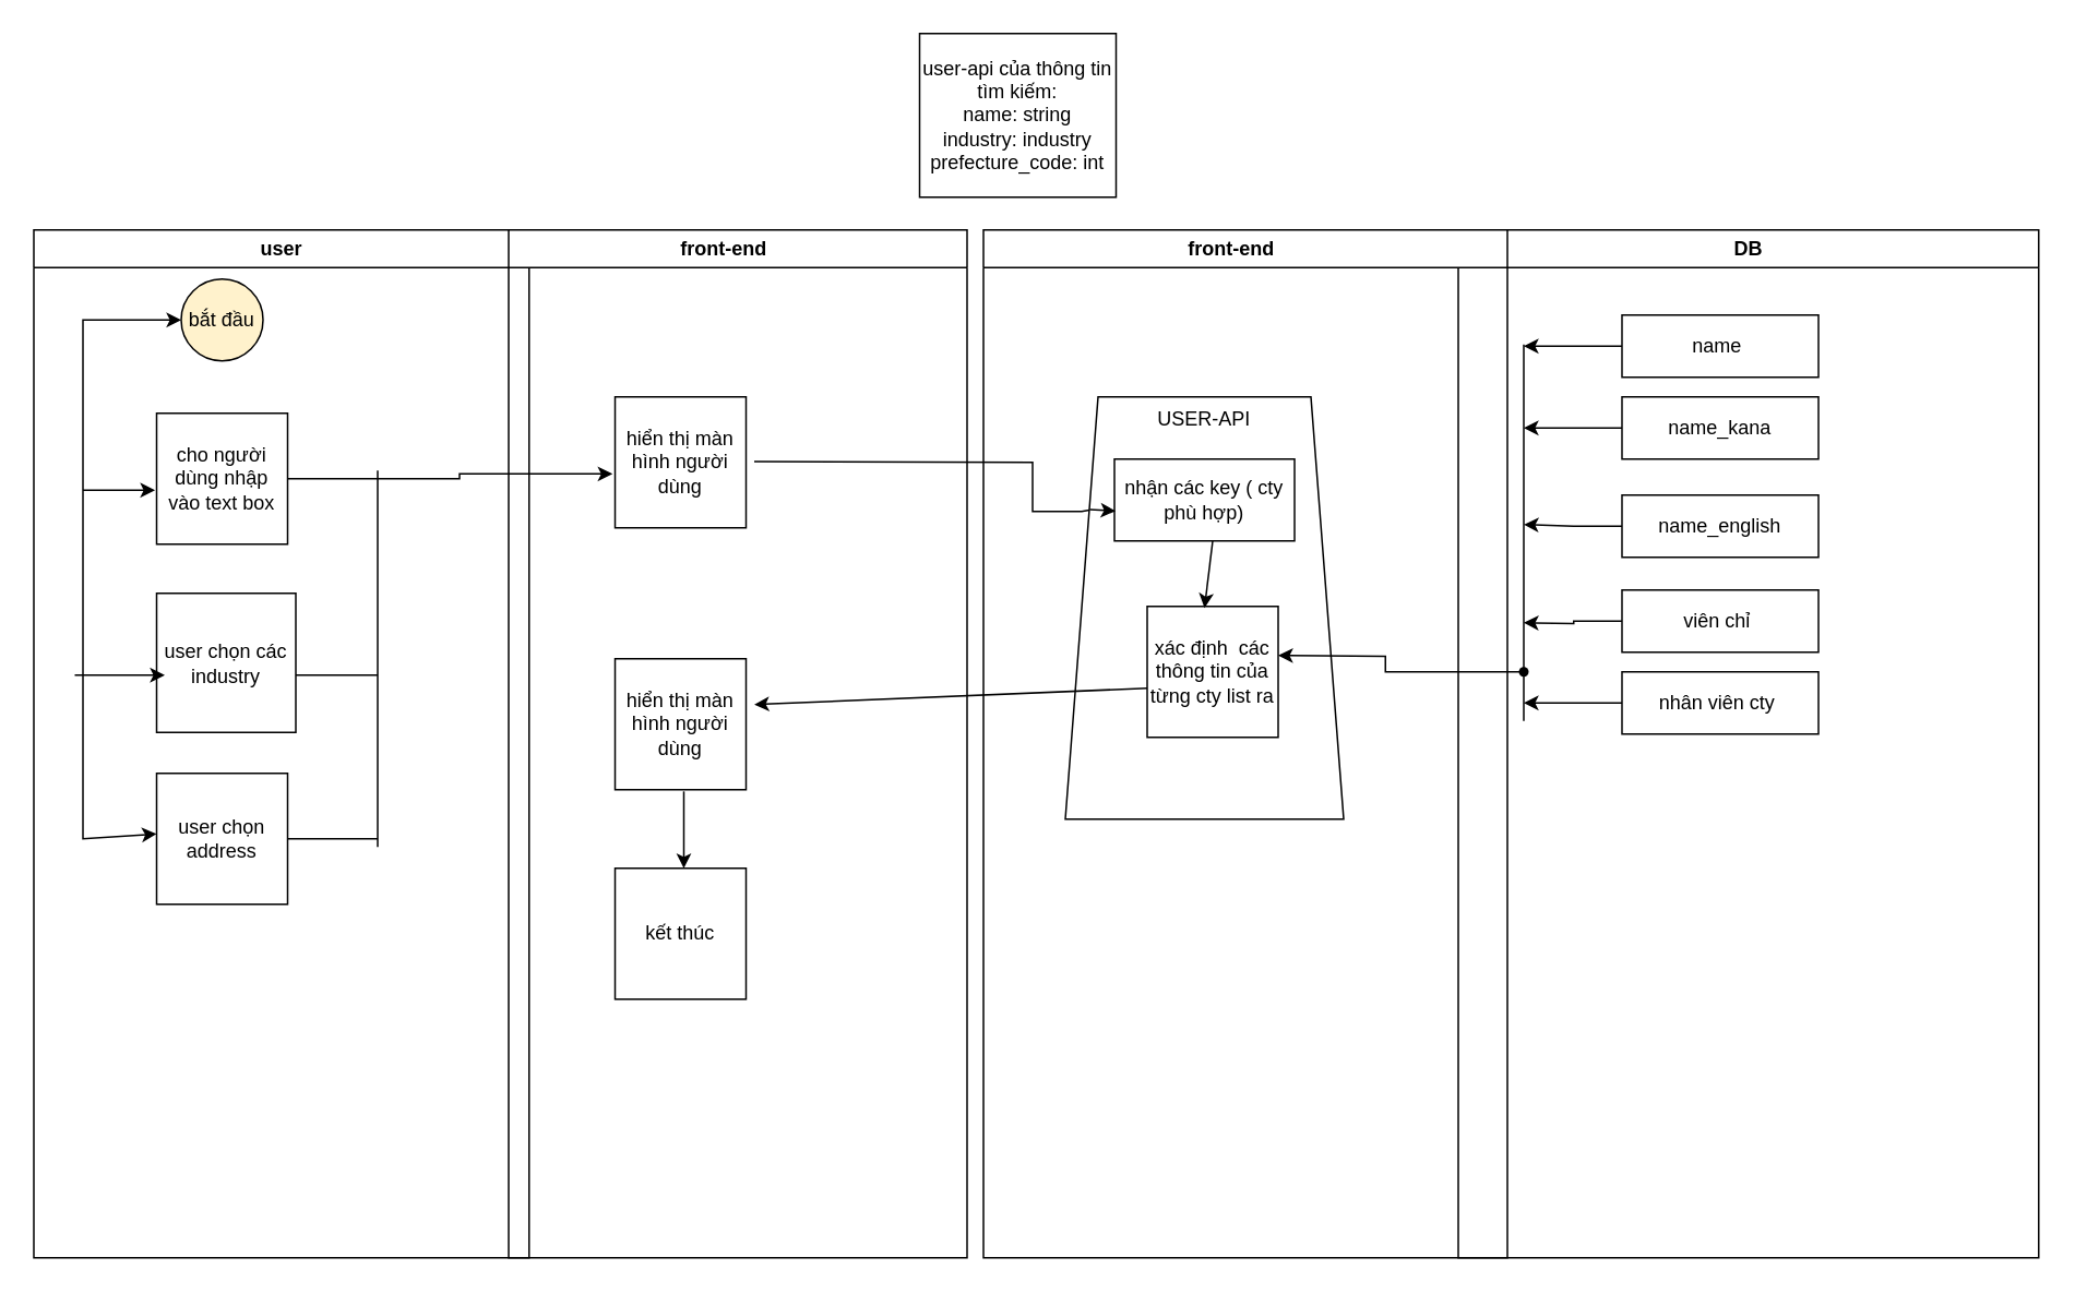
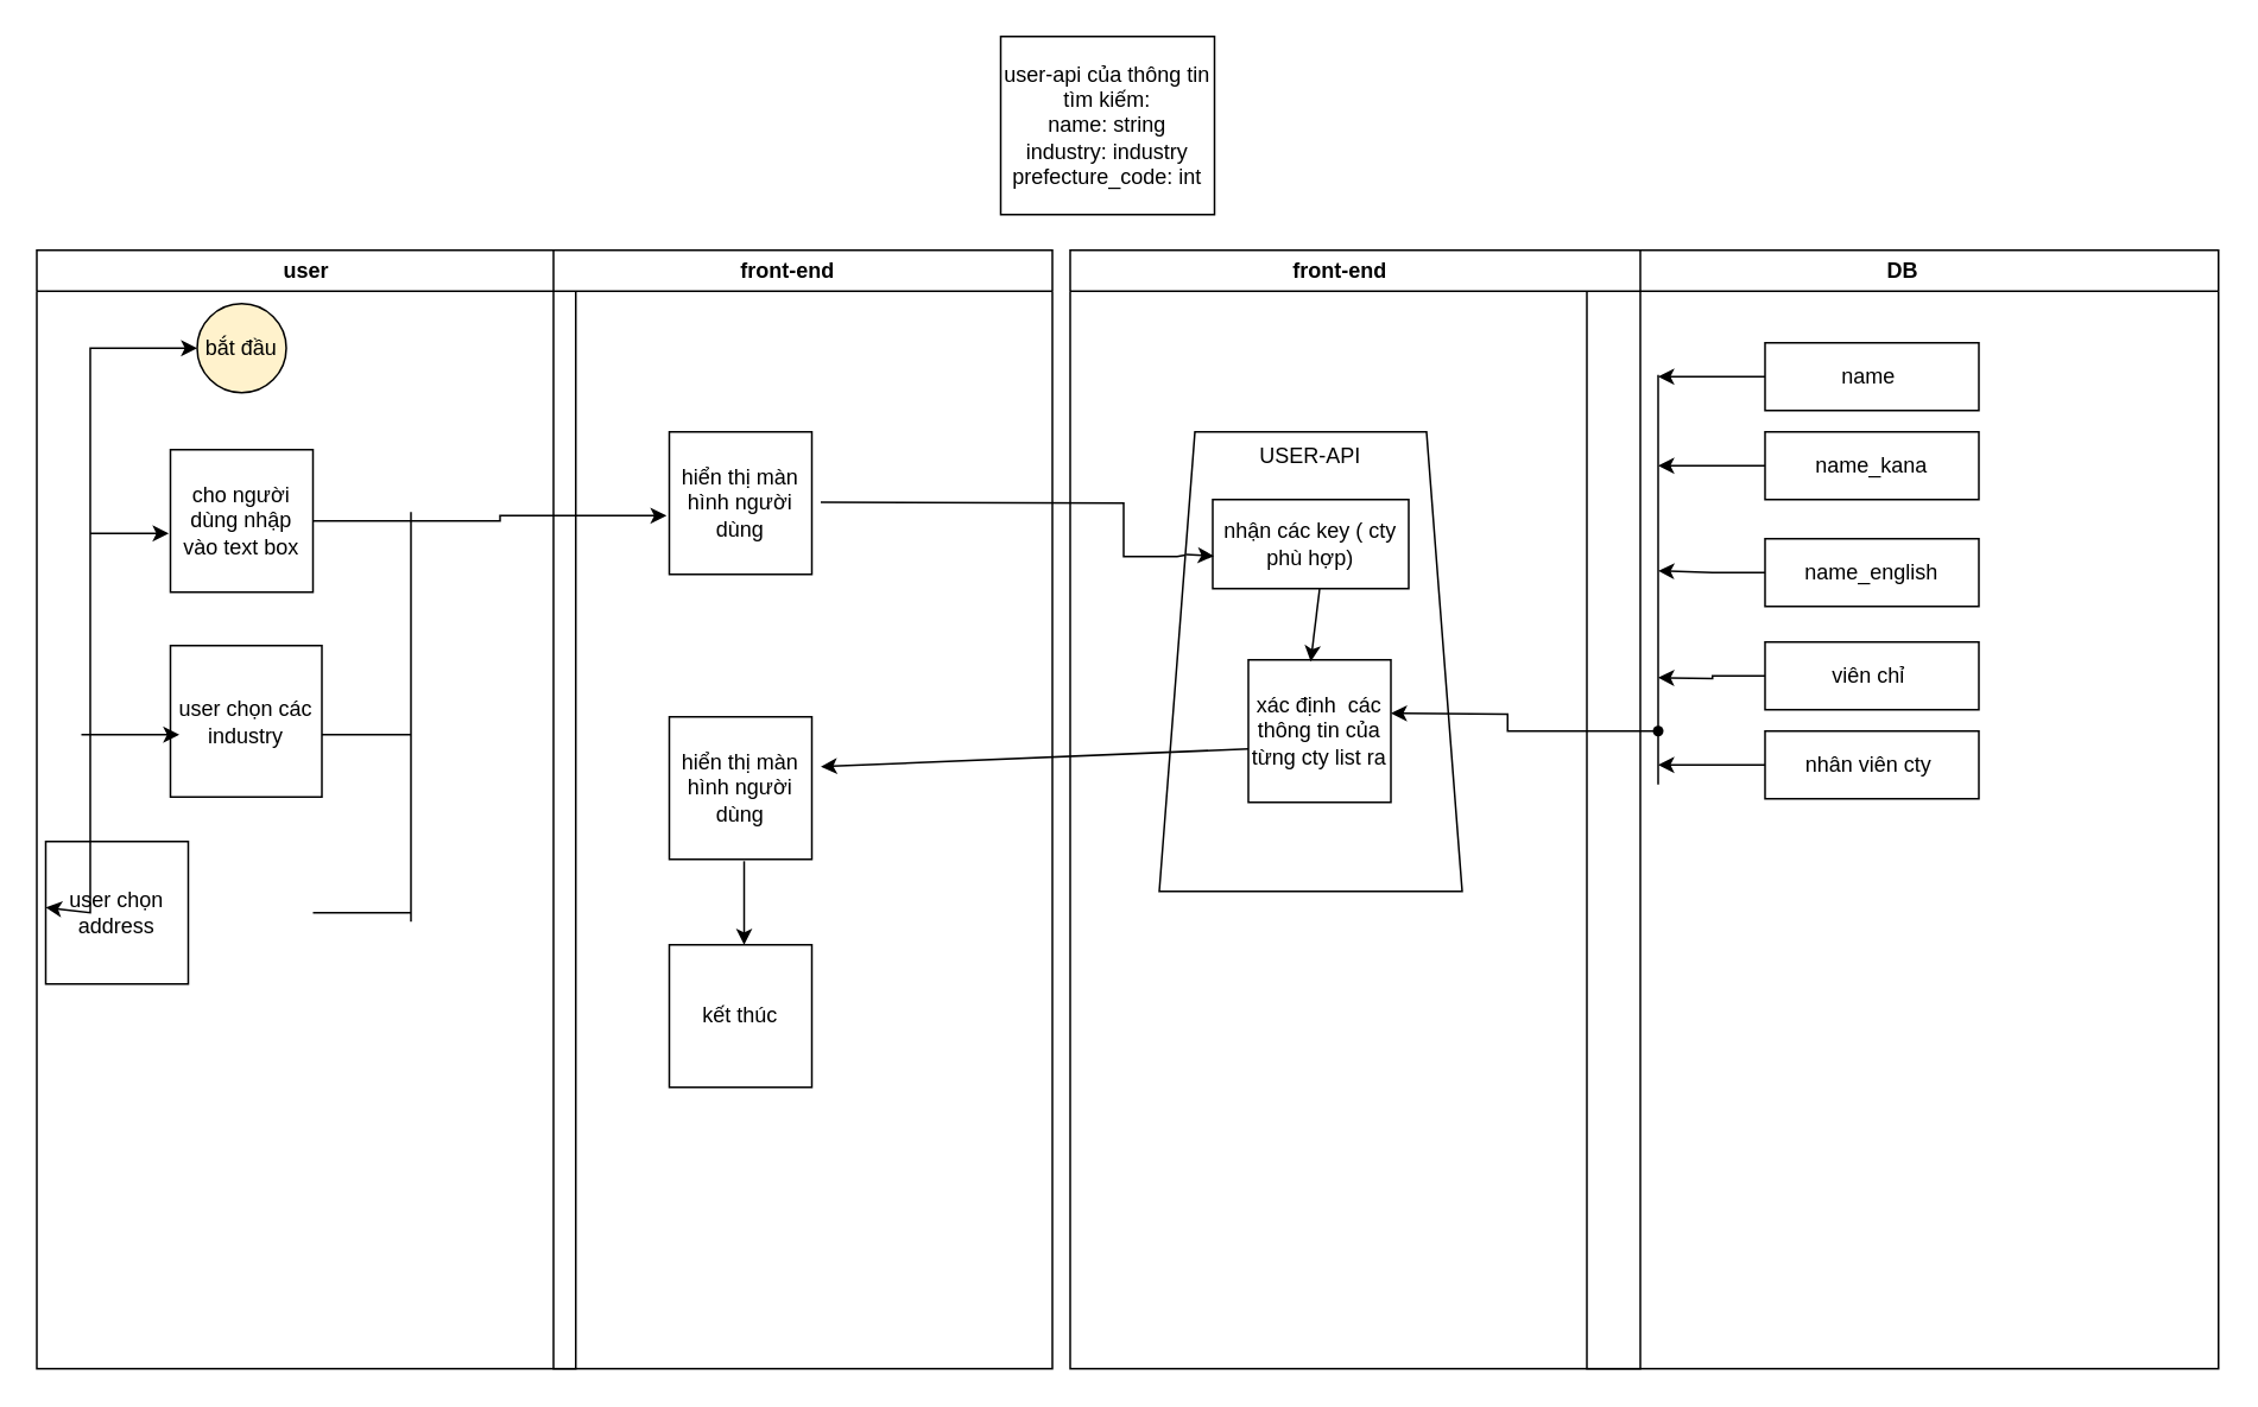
  <mxCell id="0" />
  <mxCell id="1" parent="0" />
  <mxCell id="2" value="user" style="swimlane;whiteSpace=wrap" parent="1" vertex="1"><mxGeometry x="20" y="140" width="302.5" height="628" as="geometry" /></mxCell>
  <mxCell id="3" value="bắt đầu" style="ellipse;whiteSpace=wrap;html=1;aspect=fixed;fillColor=#fff2cc;" vertex="1" parent="2"><mxGeometry x="90" y="30" width="50" height="50" as="geometry" /></mxCell>
  <mxCell id="4" value="cho người dùng nhập vào text box" style="whiteSpace=wrap;html=1;aspect=fixed;" vertex="1" parent="2"><mxGeometry x="75" y="112" width="80" height="80" as="geometry" /></mxCell>
  <mxCell id="5" value="user chọn các industry" style="whiteSpace=wrap;html=1;aspect=fixed;" vertex="1" parent="2"><mxGeometry x="75" y="222" width="85" height="85" as="geometry" /></mxCell>
- <mxCell id="6" value="user chọn address" style="whiteSpace=wrap;html=1;aspect=fixed;" vertex="1" parent="2"><mxGeometry x="75" y="332" width="80" height="80" as="geometry" /></mxCell>
+ <mxCell id="6" value="user chọn address" style="whiteSpace=wrap;html=1;aspect=fixed;" vertex="1" parent="2"><mxGeometry x="5" y="332" width="80" height="80" as="geometry" /></mxCell>
  <mxCell id="7" value="" style="endArrow=classic;startArrow=classic;html=1;rounded=0;entryX=0;entryY=0.5;entryDx=0;entryDy=0;exitX=0;exitY=0.463;exitDx=0;exitDy=0;exitPerimeter=0;" edge="1" parent="2" source="6" target="3"><mxGeometry width="50" height="50" relative="1" as="geometry"><mxPoint x="30" y="392" as="sourcePoint" /><mxPoint x="50" y="52" as="targetPoint" /><Array as="points"><mxPoint x="30" y="372" /><mxPoint x="30" y="142" /><mxPoint x="30" y="55" /></Array></mxGeometry></mxCell>
  <mxCell id="8" value="" style="endArrow=classic;html=1;rounded=0;" edge="1" parent="2"><mxGeometry width="50" height="50" relative="1" as="geometry"><mxPoint x="25" y="272" as="sourcePoint" /><mxPoint x="80" y="272" as="targetPoint" /></mxGeometry></mxCell>
  <mxCell id="9" value="" style="endArrow=classic;html=1;rounded=0;entryX=-0.012;entryY=0.588;entryDx=0;entryDy=0;entryPerimeter=0;" edge="1" parent="2" target="4"><mxGeometry width="50" height="50" relative="1" as="geometry"><mxPoint x="30" y="159" as="sourcePoint" /><mxPoint x="75" y="127" as="targetPoint" /></mxGeometry></mxCell>
  <mxCell id="10" value="" style="endArrow=none;html=1;rounded=0;" edge="1" parent="2"><mxGeometry width="50" height="50" relative="1" as="geometry"><mxPoint x="210" y="377" as="sourcePoint" /><mxPoint x="210" y="147" as="targetPoint" /></mxGeometry></mxCell>
  <mxCell id="11" value="" style="endArrow=none;html=1;rounded=0;" edge="1" parent="2"><mxGeometry width="50" height="50" relative="1" as="geometry"><mxPoint x="160" y="272" as="sourcePoint" /><mxPoint x="210" y="272" as="targetPoint" /></mxGeometry></mxCell>
  <mxCell id="12" value="" style="endArrow=none;html=1;rounded=0;" edge="1" parent="2"><mxGeometry width="50" height="50" relative="1" as="geometry"><mxPoint x="155" y="372" as="sourcePoint" /><mxPoint x="210" y="372" as="targetPoint" /></mxGeometry></mxCell>
  <mxCell id="13" value="front-end     " style="swimlane;whiteSpace=wrap" parent="1" vertex="1"><mxGeometry x="310" y="140" width="280" height="628" as="geometry" /></mxCell>
  <mxCell id="14" value="hiển thị màn hình người dùng" style="whiteSpace=wrap;html=1;aspect=fixed;" vertex="1" parent="13"><mxGeometry x="65" y="102" width="80" height="80" as="geometry" /></mxCell>
  <mxCell id="15" value="" style="endArrow=classic;html=1;rounded=0;entryX=-0.033;entryY=0.58;entryDx=0;entryDy=0;entryPerimeter=0;" edge="1" parent="13" target="35"><mxGeometry width="50" height="50" relative="1" as="geometry"><mxPoint x="150" y="141.5" as="sourcePoint" /><mxPoint x="330" y="141.5" as="targetPoint" /><Array as="points"><mxPoint x="320" y="142" /><mxPoint x="320" y="172" /><mxPoint x="350" y="172" /></Array></mxGeometry></mxCell>
  <mxCell id="16" value="hiển thị màn hình người dùng" style="whiteSpace=wrap;html=1;aspect=fixed;" vertex="1" parent="13"><mxGeometry x="65" y="262" width="80" height="80" as="geometry" /></mxCell>
  <mxCell id="17" value="kết thúc" style="whiteSpace=wrap;html=1;aspect=fixed;" vertex="1" parent="13"><mxGeometry x="65" y="390" width="80" height="80" as="geometry" /></mxCell>
  <mxCell id="18" value="" style="endArrow=classic;html=1;rounded=0;exitX=0.525;exitY=1.013;exitDx=0;exitDy=0;exitPerimeter=0;" edge="1" parent="13" source="16"><mxGeometry width="50" height="50" relative="1" as="geometry"><mxPoint x="105" y="350" as="sourcePoint" /><mxPoint x="107" y="390" as="targetPoint" /></mxGeometry></mxCell>
  <mxCell id="19" value="DB" style="swimlane;whiteSpace=wrap" vertex="1" parent="1"><mxGeometry x="890" y="140" width="354.5" height="628" as="geometry" /></mxCell>
  <mxCell id="20" value="" style="edgeStyle=orthogonalEdgeStyle;rounded=0;orthogonalLoop=1;jettySize=auto;html=1;" edge="1" parent="19" source="21"><mxGeometry relative="1" as="geometry"><mxPoint x="40" y="71" as="targetPoint" /></mxGeometry></mxCell>
  <mxCell id="21" value="name&amp;nbsp;" style="rounded=0;whiteSpace=wrap;html=1;" vertex="1" parent="19"><mxGeometry x="100" y="52" width="120" height="38" as="geometry" /></mxCell>
  <mxCell id="22" value="" style="edgeStyle=orthogonalEdgeStyle;rounded=0;orthogonalLoop=1;jettySize=auto;html=1;" edge="1" parent="19" source="23"><mxGeometry relative="1" as="geometry"><mxPoint x="40" y="121" as="targetPoint" /></mxGeometry></mxCell>
  <mxCell id="23" value="name_kana" style="rounded=0;whiteSpace=wrap;html=1;" vertex="1" parent="19"><mxGeometry x="100" y="102" width="120" height="38" as="geometry" /></mxCell>
  <mxCell id="24" value="" style="edgeStyle=orthogonalEdgeStyle;rounded=0;orthogonalLoop=1;jettySize=auto;html=1;" edge="1" parent="19" source="25"><mxGeometry relative="1" as="geometry"><mxPoint x="40" y="180" as="targetPoint" /></mxGeometry></mxCell>
  <mxCell id="25" value="name_english" style="rounded=0;whiteSpace=wrap;html=1;" vertex="1" parent="19"><mxGeometry x="100" y="162" width="120" height="38" as="geometry" /></mxCell>
  <mxCell id="26" value="" style="edgeStyle=orthogonalEdgeStyle;rounded=0;orthogonalLoop=1;jettySize=auto;html=1;" edge="1" parent="19" source="27"><mxGeometry relative="1" as="geometry"><mxPoint x="40" y="240" as="targetPoint" /></mxGeometry></mxCell>
  <mxCell id="27" value="viên chỉ&amp;nbsp;" style="rounded=0;whiteSpace=wrap;html=1;" vertex="1" parent="19"><mxGeometry x="100" y="220" width="120" height="38" as="geometry" /></mxCell>
  <mxCell id="28" value="" style="edgeStyle=orthogonalEdgeStyle;rounded=0;orthogonalLoop=1;jettySize=auto;html=1;" edge="1" parent="19" source="29"><mxGeometry relative="1" as="geometry"><mxPoint x="40" y="289" as="targetPoint" /></mxGeometry></mxCell>
  <mxCell id="29" value="nhân viên cty&amp;nbsp;" style="rounded=0;whiteSpace=wrap;html=1;" vertex="1" parent="19"><mxGeometry x="100" y="270" width="120" height="38" as="geometry" /></mxCell>
  <mxCell id="30" value="" style="endArrow=none;html=1;rounded=0;" edge="1" parent="19"><mxGeometry width="50" height="50" relative="1" as="geometry"><mxPoint x="40" y="300" as="sourcePoint" /><mxPoint x="40" y="70" as="targetPoint" /><Array as="points" /></mxGeometry></mxCell>
  <mxCell id="31" value="" style="shape=waypoint;sketch=0;size=6;pointerEvents=1;points=[];fillColor=rgb(255, 255, 255);resizable=0;rotatable=0;perimeter=centerPerimeter;snapToPoint=1;" vertex="1" parent="19"><mxGeometry x="20" y="250" width="40" height="40" as="geometry" /></mxCell>
  <mxCell id="32" value="" style="edgeStyle=orthogonalEdgeStyle;rounded=0;orthogonalLoop=1;jettySize=auto;html=1;entryX=-0.019;entryY=0.588;entryDx=0;entryDy=0;entryPerimeter=0;" edge="1" parent="1" source="4" target="14"><mxGeometry relative="1" as="geometry"><mxPoint x="370" y="350" as="targetPoint" /><Array as="points"><mxPoint x="280" y="292" /><mxPoint x="280" y="289" /></Array></mxGeometry></mxCell>
  <mxCell id="33" value="front-end     " style="swimlane;whiteSpace=wrap" vertex="1" parent="1"><mxGeometry x="600" y="140" width="320" height="628" as="geometry" /></mxCell>
  <mxCell id="34" value="USER-API" style="shape=trapezoid;perimeter=trapezoidPerimeter;whiteSpace=wrap;html=1;fixedSize=1;verticalAlign=top;" vertex="1" parent="33"><mxGeometry x="50" y="102" width="170" height="258" as="geometry" /></mxCell>
  <mxCell id="35" value="nhận các key ( cty phù hợp)" style="rounded=0;whiteSpace=wrap;html=1;" vertex="1" parent="33"><mxGeometry x="80" y="140" width="110" height="50" as="geometry" /></mxCell>
  <mxCell id="36" value="" style="endArrow=classic;html=1;rounded=0;exitX=0.088;exitY=0.267;exitDx=0;exitDy=0;exitPerimeter=0;entryX=0.006;entryY=0.634;entryDx=0;entryDy=0;entryPerimeter=0;" edge="1" parent="33" source="34" target="35"><mxGeometry width="50" height="50" relative="1" as="geometry"><mxPoint x="70" y="172" as="sourcePoint" /><mxPoint x="90" y="152" as="targetPoint" /></mxGeometry></mxCell>
  <mxCell id="37" value="xác định&amp;nbsp; các thông tin của từng cty list ra" style="whiteSpace=wrap;html=1;aspect=fixed;" vertex="1" parent="33"><mxGeometry x="100" y="230" width="80" height="80" as="geometry" /></mxCell>
  <mxCell id="38" value="user-api của thông tin tìm kiếm:&lt;br&gt;name: string&lt;br&gt;industry: industry&lt;br&gt;prefecture_code: int" style="rounded=0;whiteSpace=wrap;html=1;" vertex="1" parent="1"><mxGeometry x="561" y="20" width="120" height="100" as="geometry" /></mxCell>
  <mxCell id="39" value="" style="endArrow=classic;html=1;rounded=0;" edge="1" parent="1" target="34"><mxGeometry width="50" height="50" relative="1" as="geometry"><mxPoint x="740" y="330" as="sourcePoint" /><mxPoint x="740" y="360" as="targetPoint" /><Array as="points"><mxPoint x="740" y="330" /></Array></mxGeometry></mxCell>
  <mxCell id="40" value="" style="edgeStyle=orthogonalEdgeStyle;rounded=0;orthogonalLoop=1;jettySize=auto;html=1;" edge="1" parent="1" source="31"><mxGeometry relative="1" as="geometry"><mxPoint x="780" y="400" as="targetPoint" /></mxGeometry></mxCell>
  <mxCell id="41" value="" style="endArrow=classic;html=1;rounded=0;entryX=1.063;entryY=0.35;entryDx=0;entryDy=0;entryPerimeter=0;" edge="1" parent="1" target="16"><mxGeometry width="50" height="50" relative="1" as="geometry"><mxPoint x="700" y="420" as="sourcePoint" /><mxPoint x="800" y="370" as="targetPoint" /></mxGeometry></mxCell>
